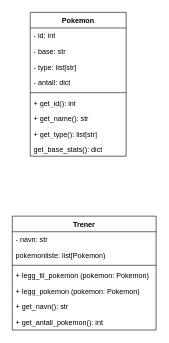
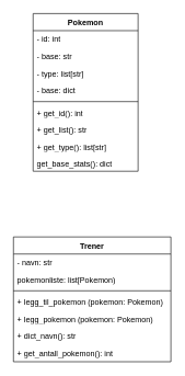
  <mxCell id="0" />
  <mxCell id="1" parent="0" />
  <mxCell id="2" value="Pokemon" style="swimlane;fontStyle=1;align=center;verticalAlign=top;childLayout=stackLayout;horizontal=1;startSize=26;horizontalStack=0;resizeParent=1;resizeParentMax=0;resizeLast=0;collapsible=1;marginBottom=0;whiteSpace=wrap;html=1;" vertex="1" parent="1"><mxGeometry x="50" y="20" width="160" height="240" as="geometry" /></mxCell>
  <mxCell id="3" value="- id: int" style="text;strokeColor=none;fillColor=none;align=left;verticalAlign=top;spacingLeft=4;spacingRight=4;overflow=hidden;rotatable=0;points=[[0,0.5],[1,0.5]];portConstraint=eastwest;whiteSpace=wrap;html=1;" vertex="1" parent="2"><mxGeometry y="26" width="160" height="26" as="geometry" /></mxCell>
  <mxCell id="4" value="- base: str&amp;nbsp;" style="text;strokeColor=none;fillColor=none;align=left;verticalAlign=top;spacingLeft=4;spacingRight=4;overflow=hidden;rotatable=0;points=[[0,0.5],[1,0.5]];portConstraint=eastwest;whiteSpace=wrap;html=1;" vertex="1" parent="2"><mxGeometry y="52" width="160" height="26" as="geometry" /></mxCell>
  <mxCell id="5" value="- type: list[str]" style="text;strokeColor=none;fillColor=none;align=left;verticalAlign=top;spacingLeft=4;spacingRight=4;overflow=hidden;rotatable=0;points=[[0,0.5],[1,0.5]];portConstraint=eastwest;whiteSpace=wrap;html=1;" vertex="1" parent="2"><mxGeometry y="78" width="160" height="26" as="geometry" /></mxCell>
- <mxCell id="6" value="- antall: dict&amp;nbsp;" style="text;strokeColor=none;fillColor=none;align=left;verticalAlign=top;spacingLeft=4;spacingRight=4;overflow=hidden;rotatable=0;points=[[0,0.5],[1,0.5]];portConstraint=eastwest;whiteSpace=wrap;html=1;" vertex="1" parent="2"><mxGeometry y="104" width="160" height="26" as="geometry" /></mxCell>
+ <mxCell id="6" value="- base: dict&amp;nbsp;" style="text;strokeColor=none;fillColor=none;align=left;verticalAlign=top;spacingLeft=4;spacingRight=4;overflow=hidden;rotatable=0;points=[[0,0.5],[1,0.5]];portConstraint=eastwest;whiteSpace=wrap;html=1;" vertex="1" parent="2"><mxGeometry y="104" width="160" height="26" as="geometry" /></mxCell>
  <mxCell id="7" value="" style="line;strokeWidth=1;fillColor=none;align=left;verticalAlign=middle;spacingTop=-1;spacingLeft=3;spacingRight=3;rotatable=0;labelPosition=right;points=[];portConstraint=eastwest;strokeColor=inherit;" vertex="1" parent="2"><mxGeometry y="130" width="160" height="8" as="geometry" /></mxCell>
  <mxCell id="8" value="+ get_id(): int" style="text;strokeColor=none;fillColor=none;align=left;verticalAlign=top;spacingLeft=4;spacingRight=4;overflow=hidden;rotatable=0;points=[[0,0.5],[1,0.5]];portConstraint=eastwest;whiteSpace=wrap;html=1;" vertex="1" parent="2"><mxGeometry y="138" width="160" height="26" as="geometry" /></mxCell>
- <mxCell id="9" value="+ get_name(): str" style="text;strokeColor=none;fillColor=none;align=left;verticalAlign=top;spacingLeft=4;spacingRight=4;overflow=hidden;rotatable=0;points=[[0,0.5],[1,0.5]];portConstraint=eastwest;whiteSpace=wrap;html=1;" vertex="1" parent="2"><mxGeometry y="164" width="160" height="26" as="geometry" /></mxCell>
+ <mxCell id="9" value="+ get_list(): str" style="text;strokeColor=none;fillColor=none;align=left;verticalAlign=top;spacingLeft=4;spacingRight=4;overflow=hidden;rotatable=0;points=[[0,0.5],[1,0.5]];portConstraint=eastwest;whiteSpace=wrap;html=1;" vertex="1" parent="2"><mxGeometry y="164" width="160" height="26" as="geometry" /></mxCell>
  <mxCell id="10" value="+ get_type(): list[str]" style="text;strokeColor=none;fillColor=none;align=left;verticalAlign=top;spacingLeft=4;spacingRight=4;overflow=hidden;rotatable=0;points=[[0,0.5],[1,0.5]];portConstraint=eastwest;whiteSpace=wrap;html=1;" vertex="1" parent="2"><mxGeometry y="190" width="160" height="26" as="geometry" /></mxCell>
  <mxCell id="11" value="get_base_stats(): dict" style="text;strokeColor=none;fillColor=none;align=left;verticalAlign=top;spacingLeft=4;spacingRight=4;overflow=hidden;rotatable=0;points=[[0,0.5],[1,0.5]];portConstraint=eastwest;whiteSpace=wrap;html=1;" vertex="1" parent="2"><mxGeometry y="216" width="160" height="24" as="geometry" /></mxCell>
  <mxCell id="12" value="Trener" style="swimlane;fontStyle=1;align=center;verticalAlign=top;childLayout=stackLayout;horizontal=1;startSize=26;horizontalStack=0;resizeParent=1;resizeParentMax=0;resizeLast=0;collapsible=1;marginBottom=0;whiteSpace=wrap;html=1;" vertex="1" parent="1"><mxGeometry x="20" y="360" width="240" height="190" as="geometry" /></mxCell>
  <mxCell id="13" value="- navn: str&amp;nbsp;" style="text;strokeColor=none;fillColor=none;align=left;verticalAlign=top;spacingLeft=4;spacingRight=4;overflow=hidden;rotatable=0;points=[[0,0.5],[1,0.5]];portConstraint=eastwest;whiteSpace=wrap;html=1;" vertex="1" parent="12"><mxGeometry y="26" width="240" height="26" as="geometry" /></mxCell>
  <mxCell id="14" value="pokemonliste: list[Pokemon)" style="text;strokeColor=none;fillColor=none;align=left;verticalAlign=top;spacingLeft=4;spacingRight=4;overflow=hidden;rotatable=0;points=[[0,0.5],[1,0.5]];portConstraint=eastwest;whiteSpace=wrap;html=1;" vertex="1" parent="12"><mxGeometry y="52" width="240" height="26" as="geometry" /></mxCell>
  <mxCell id="15" value="" style="line;strokeWidth=1;fillColor=none;align=left;verticalAlign=middle;spacingTop=-1;spacingLeft=3;spacingRight=3;rotatable=0;labelPosition=right;points=[];portConstraint=eastwest;strokeColor=inherit;" vertex="1" parent="12"><mxGeometry y="78" width="240" height="8" as="geometry" /></mxCell>
  <mxCell id="16" value="+ legg_til_pokemon (pokemon: Pokemon)&amp;nbsp;" style="text;strokeColor=none;fillColor=none;align=left;verticalAlign=top;spacingLeft=4;spacingRight=4;overflow=hidden;rotatable=0;points=[[0,0.5],[1,0.5]];portConstraint=eastwest;whiteSpace=wrap;html=1;" vertex="1" parent="12"><mxGeometry y="86" width="240" height="26" as="geometry" /></mxCell>
  <mxCell id="17" value="+ legg_pokemon (pokemon: Pokemon)&amp;nbsp;" style="text;strokeColor=none;fillColor=none;align=left;verticalAlign=top;spacingLeft=4;spacingRight=4;overflow=hidden;rotatable=0;points=[[0,0.5],[1,0.5]];portConstraint=eastwest;whiteSpace=wrap;html=1;" vertex="1" parent="12"><mxGeometry y="112" width="240" height="26" as="geometry" /></mxCell>
- <mxCell id="18" value="+ get_navn(): str" style="text;strokeColor=none;fillColor=none;align=left;verticalAlign=top;spacingLeft=4;spacingRight=4;overflow=hidden;rotatable=0;points=[[0,0.5],[1,0.5]];portConstraint=eastwest;whiteSpace=wrap;html=1;" vertex="1" parent="12"><mxGeometry y="138" width="240" height="26" as="geometry" /></mxCell>
+ <mxCell id="18" value="+ dict_navn(): str" style="text;strokeColor=none;fillColor=none;align=left;verticalAlign=top;spacingLeft=4;spacingRight=4;overflow=hidden;rotatable=0;points=[[0,0.5],[1,0.5]];portConstraint=eastwest;whiteSpace=wrap;html=1;" vertex="1" parent="12"><mxGeometry y="138" width="240" height="26" as="geometry" /></mxCell>
  <mxCell id="19" value="+ get_antall_pokemon(): int" style="text;strokeColor=none;fillColor=none;align=left;verticalAlign=top;spacingLeft=4;spacingRight=4;overflow=hidden;rotatable=0;points=[[0,0.5],[1,0.5]];portConstraint=eastwest;whiteSpace=wrap;html=1;" vertex="1" parent="12"><mxGeometry y="164" width="240" height="26" as="geometry" /></mxCell>
